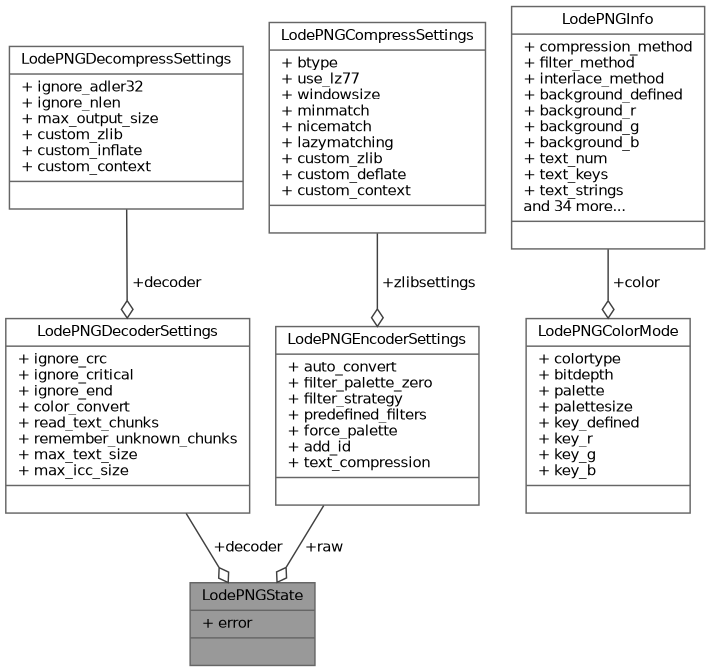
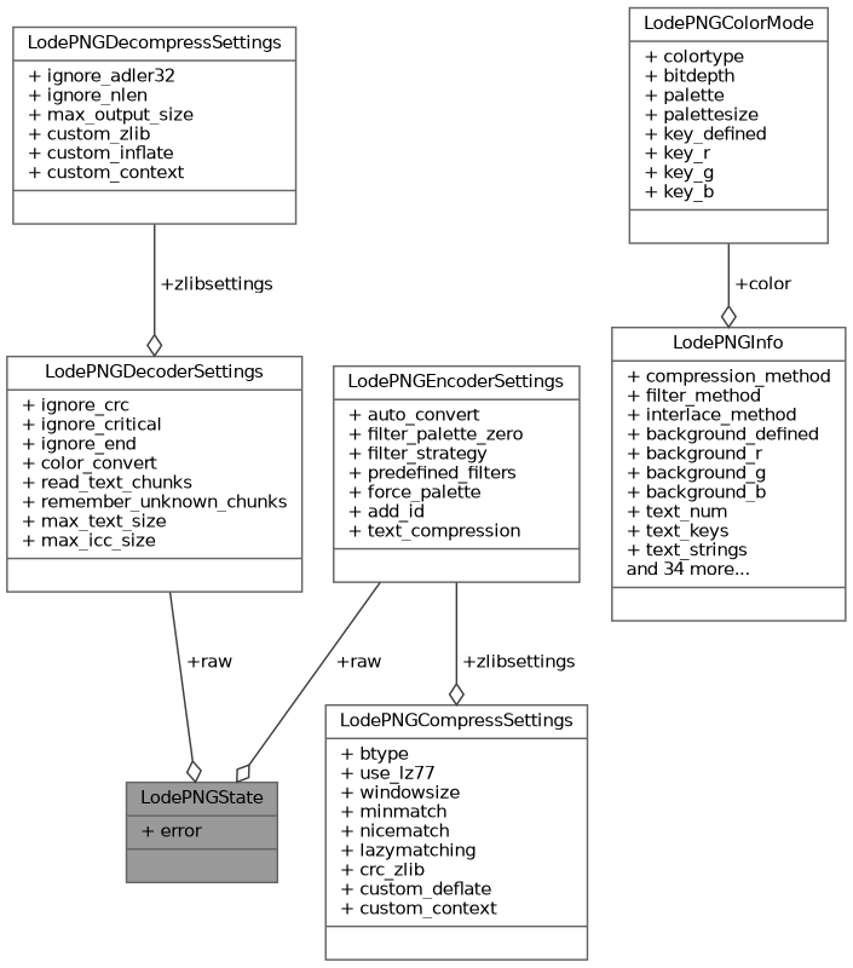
  digraph {
    node [color=gray40 fillcolor=white fontname=Helvetica fontsize=10 shape=record style=filled]
    edge [arrowhead=odiamond color=grey25 fontname=Helvetica fontsize=10 labelfontname=Helvetica labelfontsize=10 style=solid]
    n1 [fillcolor=grey60 fontcolor=black height=0.2 label="{LodePNGState\n|+ error\l|}" width=0.4]
    n2 [height=0.2 label="{LodePNGDecoderSettings\n|+ ignore_crc\l+ ignore_critical\l+ ignore_end\l+ color_convert\l+ read_text_chunks\l+ remember_unknown_chunks\l+ max_text_size\l+ max_icc_size\l|}" width=0.4]
    n3 [height=0.2 label="{LodePNGDecompressSettings\n|+ ignore_adler32\l+ ignore_nlen\l+ max_output_size\l+ custom_zlib\l+ custom_inflate\l+ custom_context\l|}" width=0.4]
    n4 [height=0.2 label="{LodePNGEncoderSettings\n|+ auto_convert\l+ filter_palette_zero\l+ filter_strategy\l+ predefined_filters\l+ force_palette\l+ add_id\l+ text_compression\l|}" width=0.4]
-   n5 [height=0.2 label="{LodePNGCompressSettings\n|+ btype\l+ use_lz77\l+ windowsize\l+ minmatch\l+ nicematch\l+ lazymatching\l+ custom_zlib\l+ custom_deflate\l+ custom_context\l|}" width=0.4]
+   n5 [height=0.2 label="{LodePNGCompressSettings\n|+ btype\l+ use_lz77\l+ windowsize\l+ minmatch\l+ nicematch\l+ lazymatching\l+ crc_zlib\l+ custom_deflate\l+ custom_context\l|}" width=0.4]
    n6 [height=0.2 label="{LodePNGColorMode\n|+ colortype\l+ bitdepth\l+ palette\l+ palettesize\l+ key_defined\l+ key_r\l+ key_g\l+ key_b\l|}" width=0.4]
    n7 [height=0.2 label="{LodePNGInfo\n|+ compression_method\l+ filter_method\l+ interlace_method\l+ background_defined\l+ background_r\l+ background_g\l+ background_b\l+ text_num\l+ text_keys\l+ text_strings\land 34 more...\l|}" width=0.4]
-   n2 -> n1 [label=" +decoder"]
-   n3 -> n2 [label=" +decoder"]
+   n2 -> n1 [label=" +raw"]
+   n3 -> n2 [label=" +zlibsettings"]
    n4 -> n1 [label=" +raw"]
-   n5 -> n4 [label=" +zlibsettings"]
-   n7 -> n6 [label=" +color"]
+   n4 -> n5 [label=" +zlibsettings"]
+   n6 -> n7 [label=" +color"]
  }
